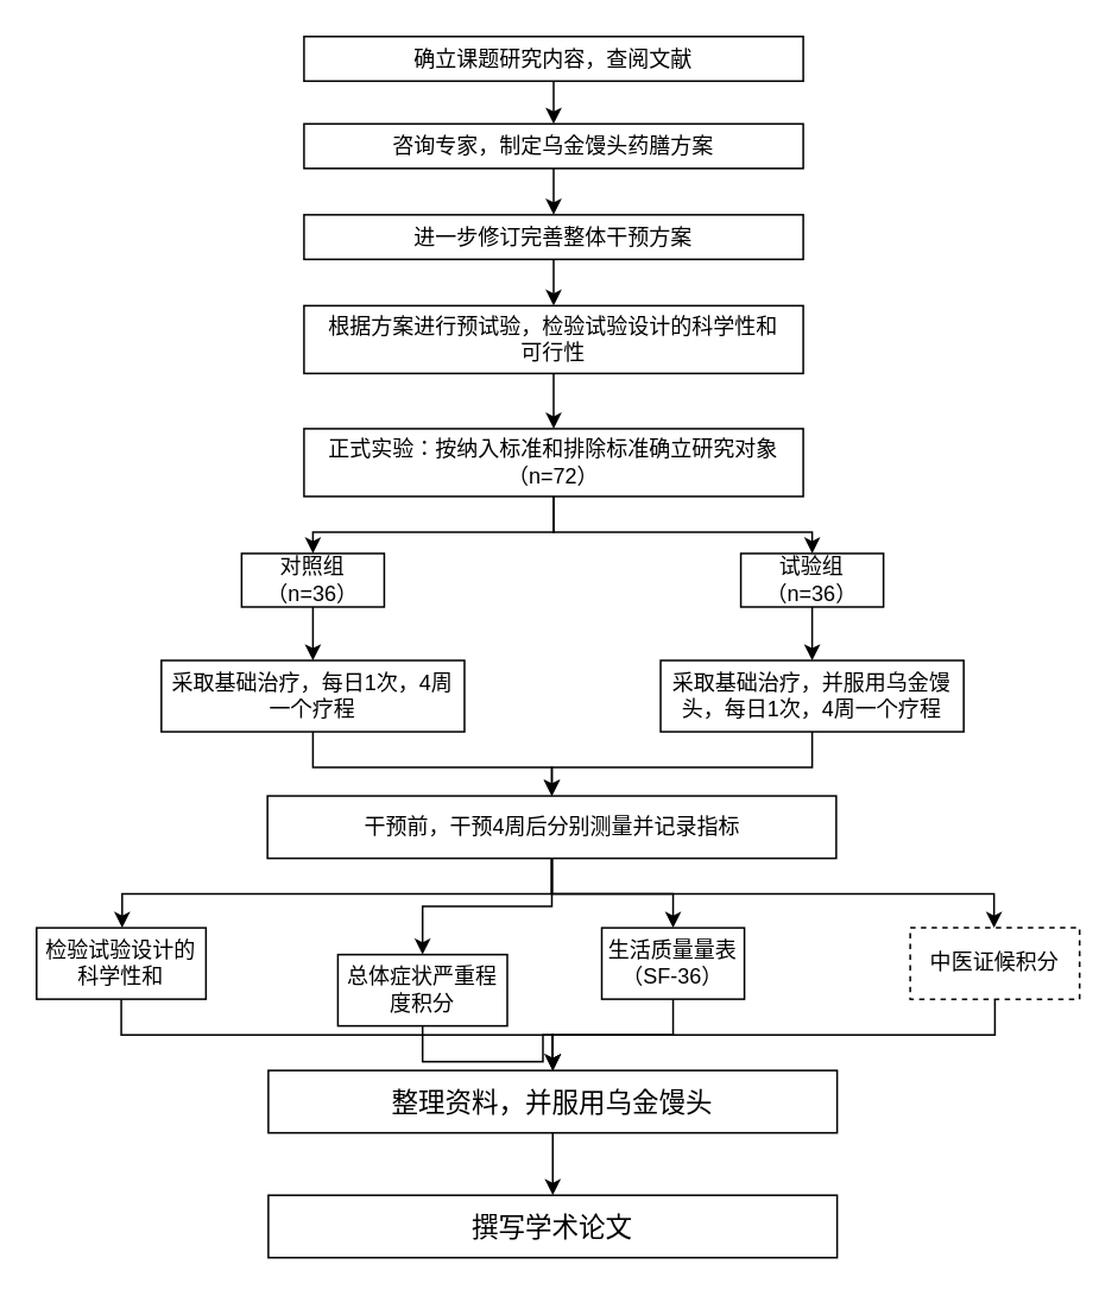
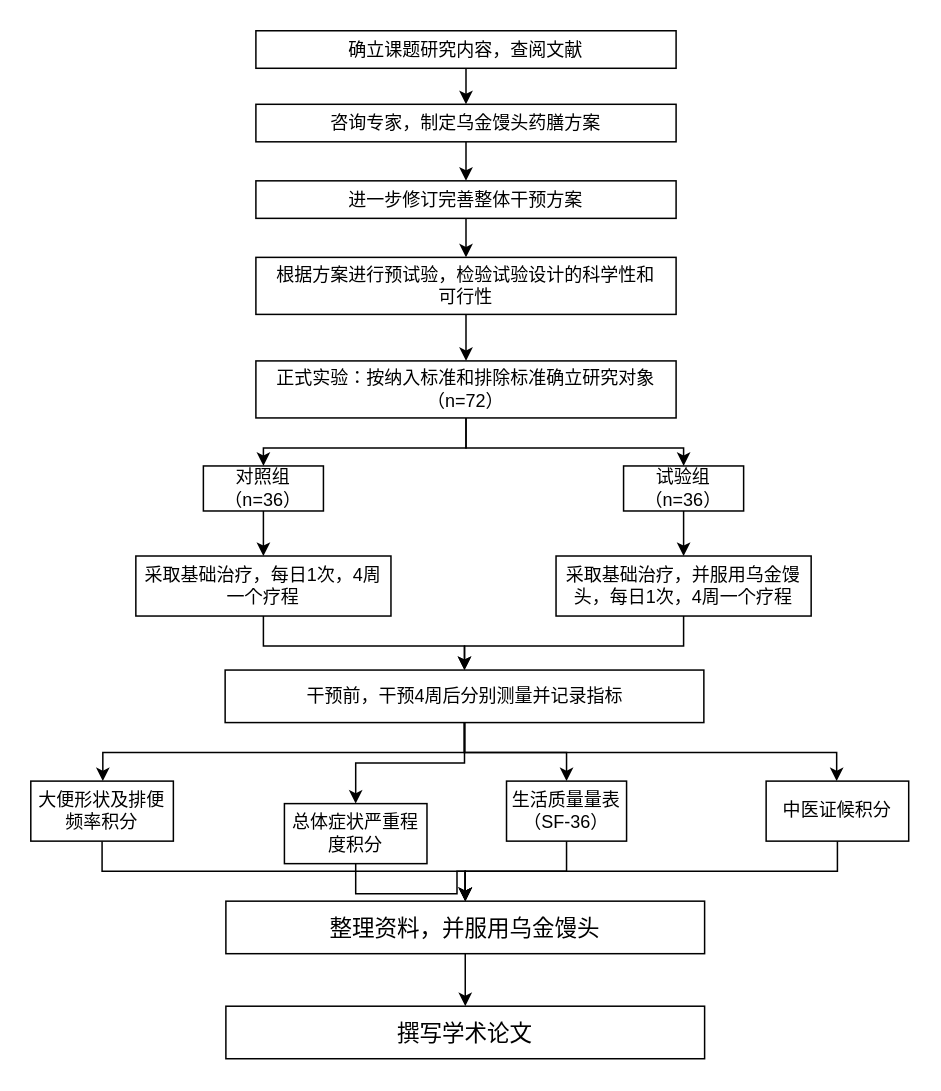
  <mxCell id="0" />
  <mxCell id="1" parent="0" />
  <mxCell id="2" style="edgeStyle=orthogonalEdgeStyle;rounded=0;orthogonalLoop=1;jettySize=auto;html=1;exitX=0.5;exitY=1;exitDx=0;exitDy=0;entryX=0.5;entryY=0;entryDx=0;entryDy=0;" edge="1" parent="1" source="3" target="5"><mxGeometry relative="1" as="geometry" /></mxCell>
  <mxCell id="3" value="&lt;font&gt;确立课题研究内容，查阅文献&lt;/font&gt;" style="rounded=0;whiteSpace=wrap;html=1;fontSize=12;" vertex="1" parent="1"><mxGeometry x="170" y="20" width="280" height="25" as="geometry" /></mxCell>
  <mxCell id="4" style="edgeStyle=orthogonalEdgeStyle;rounded=0;orthogonalLoop=1;jettySize=auto;html=1;exitX=0.5;exitY=1;exitDx=0;exitDy=0;entryX=0.5;entryY=0;entryDx=0;entryDy=0;" edge="1" parent="1" source="5" target="7"><mxGeometry relative="1" as="geometry" /></mxCell>
  <mxCell id="5" value="&lt;font&gt;咨询专家，制定乌金馒头药膳方案&lt;/font&gt;" style="rounded=0;whiteSpace=wrap;html=1;fontSize=12;" vertex="1" parent="1"><mxGeometry x="170" y="69" width="280" height="25" as="geometry" /></mxCell>
  <mxCell id="6" style="edgeStyle=orthogonalEdgeStyle;rounded=0;orthogonalLoop=1;jettySize=auto;html=1;exitX=0.5;exitY=1;exitDx=0;exitDy=0;entryX=0.5;entryY=0;entryDx=0;entryDy=0;" edge="1" parent="1" source="7" target="9"><mxGeometry relative="1" as="geometry" /></mxCell>
  <mxCell id="7" value="&lt;font&gt;进一步修订完善整体干预方案&lt;/font&gt;" style="rounded=0;whiteSpace=wrap;html=1;fontSize=12;" vertex="1" parent="1"><mxGeometry x="170" y="120" width="280" height="25" as="geometry" /></mxCell>
  <mxCell id="8" style="edgeStyle=orthogonalEdgeStyle;rounded=0;orthogonalLoop=1;jettySize=auto;html=1;exitX=0.5;exitY=1;exitDx=0;exitDy=0;" edge="1" parent="1" source="9" target="12"><mxGeometry relative="1" as="geometry" /></mxCell>
  <mxCell id="9" value="&lt;font&gt;根据方案进行预试验，检验试验设计的科学性和&lt;/font&gt;&lt;div&gt;&lt;font&gt;可行性&lt;/font&gt;&lt;/div&gt;" style="rounded=0;whiteSpace=wrap;html=1;fontSize=12;" vertex="1" parent="1"><mxGeometry x="170" y="171" width="280" height="38" as="geometry" /></mxCell>
  <mxCell id="10" style="edgeStyle=orthogonalEdgeStyle;rounded=0;orthogonalLoop=1;jettySize=auto;html=1;entryX=0.5;entryY=0;entryDx=0;entryDy=0;" edge="1" parent="1" source="12" target="14"><mxGeometry relative="1" as="geometry" /></mxCell>
  <mxCell id="11" style="edgeStyle=orthogonalEdgeStyle;rounded=0;orthogonalLoop=1;jettySize=auto;html=1;" edge="1" parent="1" source="12" target="16"><mxGeometry relative="1" as="geometry" /></mxCell>
  <mxCell id="12" value="正式实验：按纳入标准和排除标准确立研究对象（n=72）" style="rounded=0;whiteSpace=wrap;html=1;fontSize=12;" vertex="1" parent="1"><mxGeometry x="170" y="240" width="280" height="38" as="geometry" /></mxCell>
  <mxCell id="13" style="edgeStyle=orthogonalEdgeStyle;rounded=0;orthogonalLoop=1;jettySize=auto;html=1;exitX=0.5;exitY=1;exitDx=0;exitDy=0;entryX=0.5;entryY=0;entryDx=0;entryDy=0;" edge="1" parent="1" source="14" target="18"><mxGeometry relative="1" as="geometry" /></mxCell>
  <mxCell id="14" value="对照组&lt;div&gt;（n=36）&lt;/div&gt;" style="rounded=0;whiteSpace=wrap;html=1;" vertex="1" parent="1"><mxGeometry x="135" y="310" width="80" height="30" as="geometry" /></mxCell>
  <mxCell id="15" style="edgeStyle=orthogonalEdgeStyle;rounded=0;orthogonalLoop=1;jettySize=auto;html=1;exitX=0.5;exitY=1;exitDx=0;exitDy=0;entryX=0.5;entryY=0;entryDx=0;entryDy=0;" edge="1" parent="1" source="16" target="20"><mxGeometry relative="1" as="geometry" /></mxCell>
  <mxCell id="16" value="试验组&lt;div&gt;（n=36）&lt;/div&gt;" style="rounded=0;whiteSpace=wrap;html=1;" vertex="1" parent="1"><mxGeometry x="415" y="310" width="80" height="30" as="geometry" /></mxCell>
  <mxCell id="17" style="edgeStyle=orthogonalEdgeStyle;rounded=0;orthogonalLoop=1;jettySize=auto;html=1;entryX=0.5;entryY=0;entryDx=0;entryDy=0;" edge="1" parent="1" source="18" target="25"><mxGeometry relative="1" as="geometry"><Array as="points"><mxPoint x="175" y="430" /><mxPoint x="309" y="430" /></Array></mxGeometry></mxCell>
  <mxCell id="18" value="&lt;font&gt;采取基础治疗，每日1次，4周一个疗程&lt;/font&gt;" style="rounded=0;whiteSpace=wrap;html=1;fontSize=12;" vertex="1" parent="1"><mxGeometry x="90" y="370" width="170" height="40" as="geometry" /></mxCell>
  <mxCell id="19" style="edgeStyle=orthogonalEdgeStyle;rounded=0;orthogonalLoop=1;jettySize=auto;html=1;entryX=0.5;entryY=0;entryDx=0;entryDy=0;" edge="1" parent="1" source="20" target="25"><mxGeometry relative="1" as="geometry"><Array as="points"><mxPoint x="455" y="430" /><mxPoint x="309" y="430" /></Array></mxGeometry></mxCell>
  <mxCell id="20" value="&lt;font&gt;采取基础治疗，并服用乌金馒头，每日1次，4周一个疗程&lt;/font&gt;" style="rounded=0;whiteSpace=wrap;html=1;fontSize=12;" vertex="1" parent="1"><mxGeometry x="370" y="370" width="170" height="40" as="geometry" /></mxCell>
  <mxCell id="21" style="edgeStyle=orthogonalEdgeStyle;rounded=0;orthogonalLoop=1;jettySize=auto;html=1;" edge="1" parent="1" source="25" target="29"><mxGeometry relative="1" as="geometry" /></mxCell>
  <mxCell id="22" style="edgeStyle=orthogonalEdgeStyle;rounded=0;orthogonalLoop=1;jettySize=auto;html=1;" edge="1" parent="1" source="25" target="31"><mxGeometry relative="1" as="geometry" /></mxCell>
  <mxCell id="23" style="edgeStyle=orthogonalEdgeStyle;rounded=0;orthogonalLoop=1;jettySize=auto;html=1;exitX=0.5;exitY=1;exitDx=0;exitDy=0;" edge="1" parent="1" source="25" target="33"><mxGeometry relative="1" as="geometry"><Array as="points"><mxPoint x="309" y="501" /><mxPoint x="557" y="501" /></Array></mxGeometry></mxCell>
  <mxCell id="24" style="edgeStyle=orthogonalEdgeStyle;rounded=0;orthogonalLoop=1;jettySize=auto;html=1;exitX=0.5;exitY=1;exitDx=0;exitDy=0;" edge="1" parent="1" source="25" target="27"><mxGeometry relative="1" as="geometry"><Array as="points"><mxPoint x="309" y="501" /><mxPoint x="68" y="501" /></Array></mxGeometry></mxCell>
  <mxCell id="25" value="&lt;font&gt;干预前，干预4周后分别测量并记录指标&lt;/font&gt;" style="rounded=0;whiteSpace=wrap;html=1;fontSize=12;" vertex="1" parent="1"><mxGeometry x="149.5" y="446" width="319" height="35" as="geometry" /></mxCell>
  <mxCell id="26" style="edgeStyle=orthogonalEdgeStyle;rounded=0;orthogonalLoop=1;jettySize=auto;html=1;exitX=0.5;exitY=1;exitDx=0;exitDy=0;" edge="1" parent="1" source="27" target="35"><mxGeometry relative="1" as="geometry" /></mxCell>
- <mxCell id="27" value="检验试验设计的科学性和" style="rounded=0;whiteSpace=wrap;html=1;" vertex="1" parent="1"><mxGeometry x="20" y="520" width="95" height="40" as="geometry" /></mxCell>
+ <mxCell id="27" value="大便形状及排便频率积分" style="rounded=0;whiteSpace=wrap;html=1;" vertex="1" parent="1"><mxGeometry x="20" y="520" width="95" height="40" as="geometry" /></mxCell>
  <mxCell id="28" style="edgeStyle=orthogonalEdgeStyle;rounded=0;orthogonalLoop=1;jettySize=auto;html=1;exitX=0.5;exitY=1;exitDx=0;exitDy=0;entryX=0.5;entryY=0;entryDx=0;entryDy=0;" edge="1" parent="1" source="29" target="35"><mxGeometry relative="1" as="geometry" /></mxCell>
  <mxCell id="29" value="总体症状严重程度积分" style="rounded=0;whiteSpace=wrap;html=1;" vertex="1" parent="1"><mxGeometry x="189" y="535" width="95" height="40" as="geometry" /></mxCell>
  <mxCell id="30" style="edgeStyle=orthogonalEdgeStyle;rounded=0;orthogonalLoop=1;jettySize=auto;html=1;exitX=0.5;exitY=1;exitDx=0;exitDy=0;entryX=0.5;entryY=0;entryDx=0;entryDy=0;" edge="1" parent="1" source="31" target="35"><mxGeometry relative="1" as="geometry" /></mxCell>
  <mxCell id="31" value="生活质量量表&lt;div&gt;（SF-36）&lt;/div&gt;" style="rounded=0;whiteSpace=wrap;html=1;" vertex="1" parent="1"><mxGeometry x="337" y="520" width="80" height="40" as="geometry" /></mxCell>
  <mxCell id="32" style="edgeStyle=orthogonalEdgeStyle;rounded=0;orthogonalLoop=1;jettySize=auto;html=1;exitX=0.5;exitY=1;exitDx=0;exitDy=0;entryX=0.5;entryY=0;entryDx=0;entryDy=0;" edge="1" parent="1" source="33" target="35"><mxGeometry relative="1" as="geometry" /></mxCell>
- <mxCell id="33" value="中医证候积分" style="rounded=0;whiteSpace=wrap;html=1;dashed=1;" vertex="1" parent="1"><mxGeometry x="510" y="520" width="95" height="40" as="geometry" /></mxCell>
+ <mxCell id="33" value="中医证候积分" style="rounded=0;whiteSpace=wrap;html=1;" vertex="1" parent="1"><mxGeometry x="510" y="520" width="95" height="40" as="geometry" /></mxCell>
  <mxCell id="34" style="edgeStyle=orthogonalEdgeStyle;rounded=0;orthogonalLoop=1;jettySize=auto;html=1;exitX=0.5;exitY=1;exitDx=0;exitDy=0;entryX=0.5;entryY=0;entryDx=0;entryDy=0;" edge="1" parent="1" source="35" target="36"><mxGeometry relative="1" as="geometry" /></mxCell>
  <mxCell id="35" value="&lt;font style=&quot;font-size: 15px;&quot;&gt;整理资料，并服用乌金馒头&lt;/font&gt;" style="rounded=0;whiteSpace=wrap;html=1;fontSize=12;" vertex="1" parent="1"><mxGeometry x="150" y="600" width="319" height="35" as="geometry" /></mxCell>
  <mxCell id="36" value="&lt;font style=&quot;font-size: 15px;&quot;&gt;撰写学术论文&lt;/font&gt;" style="rounded=0;whiteSpace=wrap;html=1;fontSize=12;" vertex="1" parent="1"><mxGeometry x="150" y="670" width="319" height="35" as="geometry" /></mxCell>
